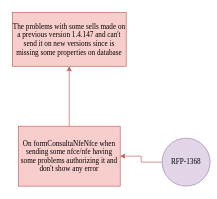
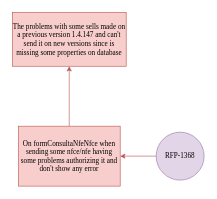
  <mxCell id="0" />
  <mxCell id="1" parent="0" />
  <mxCell id="2" value="" style="edgeStyle=orthogonalEdgeStyle;rounded=0;orthogonalLoop=1;jettySize=auto;html=1;fillColor=#f8cecc;strokeColor=#b85450;" edge="1" parent="1" source="3" target="5"><mxGeometry relative="1" as="geometry" /></mxCell>
- <mxCell id="3" value="RFP-1368" style="ellipse;whiteSpace=wrap;html=1;aspect=fixed;fillColor=#e1d5e7;strokeColor=#9673a6;fontFamily=Lucida Console;" vertex="1" parent="1"><mxGeometry x="270" y="230" width="80" height="80" as="geometry" /></mxCell>
+ <mxCell id="3" value="RFP-1368" style="ellipse;whiteSpace=wrap;html=1;aspect=fixed;fillColor=#e1d5e7;strokeColor=#9673a6;fontFamily=Lucida Console;" vertex="1" parent="1"><mxGeometry x="260" y="220" width="80" height="80" as="geometry" /></mxCell>
  <mxCell id="4" value="" style="edgeStyle=orthogonalEdgeStyle;rounded=0;orthogonalLoop=1;jettySize=auto;html=1;fillColor=#f8cecc;strokeColor=#b85450;" edge="1" parent="1" source="5" target="6"><mxGeometry relative="1" as="geometry" /></mxCell>
  <mxCell id="5" value="On formConsultaNfeNfce when sending some nfce/nfe having some problems authorizing it and don't show any error" style="whiteSpace=wrap;html=1;fontFamily=Lucida Console;fillColor=#f8cecc;strokeColor=#b85450;" vertex="1" parent="1"><mxGeometry x="30" y="210" width="170" height="100" as="geometry" /></mxCell>
  <mxCell id="6" value="The problems with some sells made on a previous version 1.4.147 and can't send it on new versions since is missing some properties on database" style="whiteSpace=wrap;html=1;fontFamily=Lucida Console;fillColor=#f8cecc;strokeColor=#b85450;" vertex="1" parent="1"><mxGeometry x="20" y="20" width="190" height="90" as="geometry" /></mxCell>
